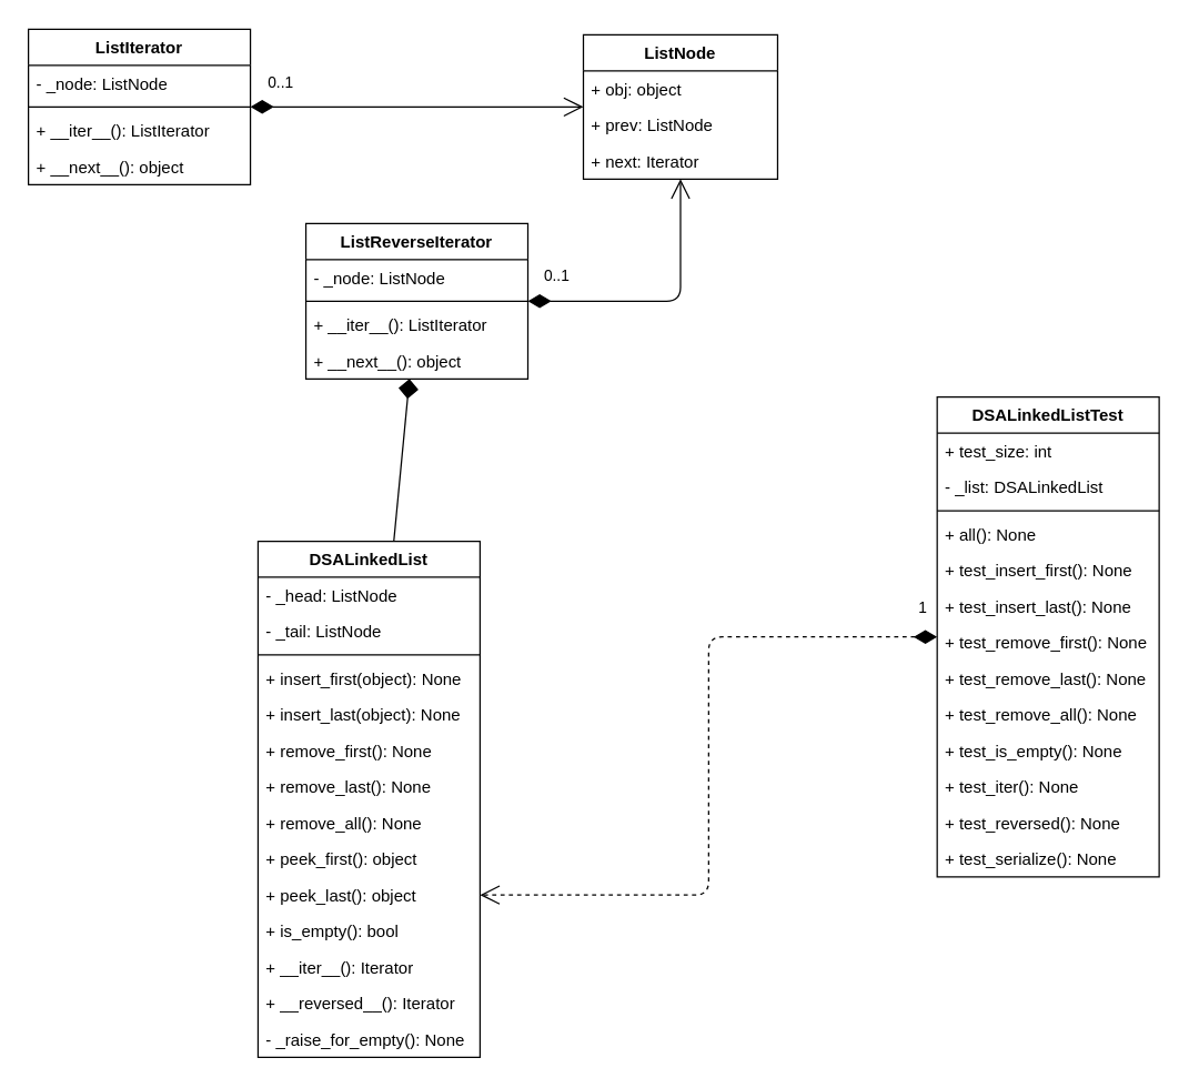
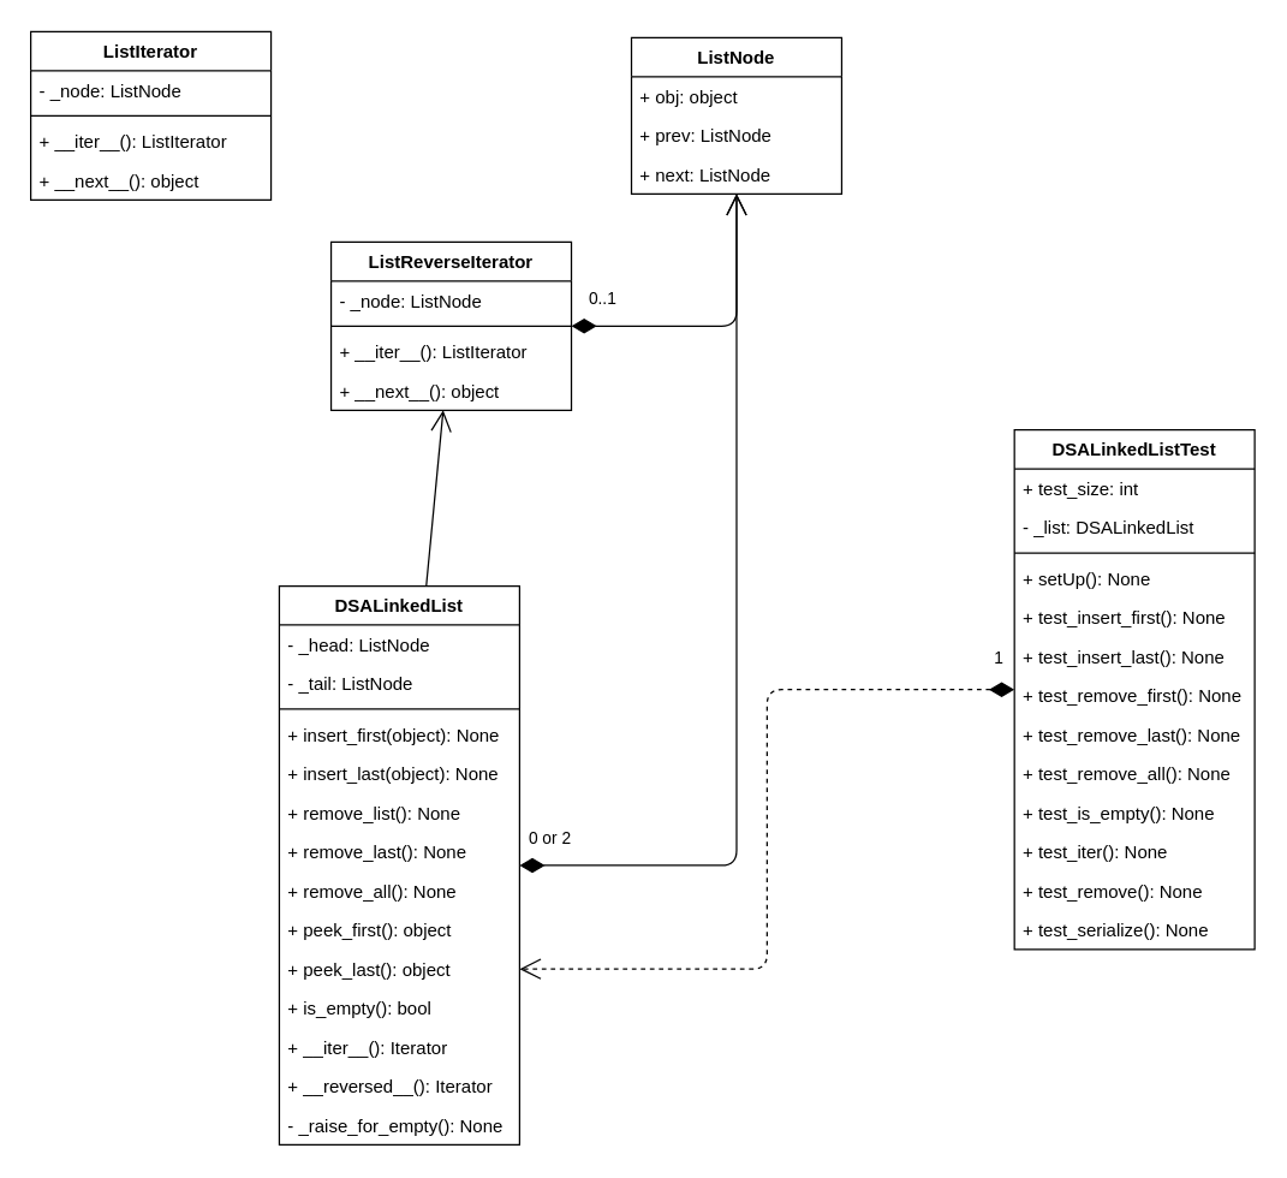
  <mxCell id="0" />
  <mxCell id="1" parent="0" />
  <mxCell id="2" value="ListNode" style="swimlane;fontStyle=1;childLayout=stackLayout;horizontal=1;startSize=26;fillColor=none;horizontalStack=0;resizeParent=1;resizeParentMax=0;resizeLast=0;collapsible=1;marginBottom=0;" vertex="1" parent="1"><mxGeometry x="420" y="24.5" width="140" height="104" as="geometry" /></mxCell>
  <mxCell id="3" value="+ obj: object" style="text;strokeColor=none;fillColor=none;align=left;verticalAlign=top;spacingLeft=4;spacingRight=4;overflow=hidden;rotatable=0;points=[[0,0.5],[1,0.5]];portConstraint=eastwest;" vertex="1" parent="2"><mxGeometry y="26" width="140" height="26" as="geometry" /></mxCell>
  <mxCell id="4" value="+ prev: ListNode" style="text;strokeColor=none;fillColor=none;align=left;verticalAlign=top;spacingLeft=4;spacingRight=4;overflow=hidden;rotatable=0;points=[[0,0.5],[1,0.5]];portConstraint=eastwest;" vertex="1" parent="2"><mxGeometry y="52" width="140" height="26" as="geometry" /></mxCell>
- <mxCell id="5" value="+ next: Iterator" style="text;strokeColor=none;fillColor=none;align=left;verticalAlign=top;spacingLeft=4;spacingRight=4;overflow=hidden;rotatable=0;points=[[0,0.5],[1,0.5]];portConstraint=eastwest;" vertex="1" parent="2"><mxGeometry y="78" width="140" height="26" as="geometry" /></mxCell>
+ <mxCell id="5" value="+ next: ListNode" style="text;strokeColor=none;fillColor=none;align=left;verticalAlign=top;spacingLeft=4;spacingRight=4;overflow=hidden;rotatable=0;points=[[0,0.5],[1,0.5]];portConstraint=eastwest;" vertex="1" parent="2"><mxGeometry y="78" width="140" height="26" as="geometry" /></mxCell>
  <mxCell id="6" value="DSALinkedList" style="swimlane;fontStyle=1;align=center;verticalAlign=top;childLayout=stackLayout;horizontal=1;startSize=26;horizontalStack=0;resizeParent=1;resizeParentMax=0;resizeLast=0;collapsible=1;marginBottom=0;" vertex="1" parent="1"><mxGeometry x="185.5" y="389.5" width="160" height="372" as="geometry" /></mxCell>
  <mxCell id="7" value="- _head: ListNode" style="text;strokeColor=none;fillColor=none;align=left;verticalAlign=top;spacingLeft=4;spacingRight=4;overflow=hidden;rotatable=0;points=[[0,0.5],[1,0.5]];portConstraint=eastwest;" vertex="1" parent="6"><mxGeometry y="26" width="160" height="26" as="geometry" /></mxCell>
  <mxCell id="8" value="- _tail: ListNode" style="text;strokeColor=none;fillColor=none;align=left;verticalAlign=top;spacingLeft=4;spacingRight=4;overflow=hidden;rotatable=0;points=[[0,0.5],[1,0.5]];portConstraint=eastwest;" vertex="1" parent="6"><mxGeometry y="52" width="160" height="26" as="geometry" /></mxCell>
  <mxCell id="9" value="" style="line;strokeWidth=1;fillColor=none;align=left;verticalAlign=middle;spacingTop=-1;spacingLeft=3;spacingRight=3;rotatable=0;labelPosition=right;points=[];portConstraint=eastwest;" vertex="1" parent="6"><mxGeometry y="78" width="160" height="8" as="geometry" /></mxCell>
  <mxCell id="10" value="+ insert_first(object): None" style="text;strokeColor=none;fillColor=none;align=left;verticalAlign=top;spacingLeft=4;spacingRight=4;overflow=hidden;rotatable=0;points=[[0,0.5],[1,0.5]];portConstraint=eastwest;" vertex="1" parent="6"><mxGeometry y="86" width="160" height="26" as="geometry" /></mxCell>
  <mxCell id="11" value="+ insert_last(object): None" style="text;strokeColor=none;fillColor=none;align=left;verticalAlign=top;spacingLeft=4;spacingRight=4;overflow=hidden;rotatable=0;points=[[0,0.5],[1,0.5]];portConstraint=eastwest;" vertex="1" parent="6"><mxGeometry y="112" width="160" height="26" as="geometry" /></mxCell>
- <mxCell id="12" value="+ remove_first(): None" style="text;strokeColor=none;fillColor=none;align=left;verticalAlign=top;spacingLeft=4;spacingRight=4;overflow=hidden;rotatable=0;points=[[0,0.5],[1,0.5]];portConstraint=eastwest;" vertex="1" parent="6"><mxGeometry y="138" width="160" height="26" as="geometry" /></mxCell>
+ <mxCell id="12" value="+ remove_list(): None" style="text;strokeColor=none;fillColor=none;align=left;verticalAlign=top;spacingLeft=4;spacingRight=4;overflow=hidden;rotatable=0;points=[[0,0.5],[1,0.5]];portConstraint=eastwest;" vertex="1" parent="6"><mxGeometry y="138" width="160" height="26" as="geometry" /></mxCell>
  <mxCell id="13" value="+ remove_last(): None" style="text;strokeColor=none;fillColor=none;align=left;verticalAlign=top;spacingLeft=4;spacingRight=4;overflow=hidden;rotatable=0;points=[[0,0.5],[1,0.5]];portConstraint=eastwest;" vertex="1" parent="6"><mxGeometry y="164" width="160" height="26" as="geometry" /></mxCell>
  <mxCell id="14" value="+ remove_all(): None" style="text;strokeColor=none;fillColor=none;align=left;verticalAlign=top;spacingLeft=4;spacingRight=4;overflow=hidden;rotatable=0;points=[[0,0.5],[1,0.5]];portConstraint=eastwest;" vertex="1" parent="6"><mxGeometry y="190" width="160" height="26" as="geometry" /></mxCell>
  <mxCell id="15" value="+ peek_first(): object" style="text;strokeColor=none;fillColor=none;align=left;verticalAlign=top;spacingLeft=4;spacingRight=4;overflow=hidden;rotatable=0;points=[[0,0.5],[1,0.5]];portConstraint=eastwest;" vertex="1" parent="6"><mxGeometry y="216" width="160" height="26" as="geometry" /></mxCell>
  <mxCell id="16" value="+ peek_last(): object" style="text;strokeColor=none;fillColor=none;align=left;verticalAlign=top;spacingLeft=4;spacingRight=4;overflow=hidden;rotatable=0;points=[[0,0.5],[1,0.5]];portConstraint=eastwest;" vertex="1" parent="6"><mxGeometry y="242" width="160" height="26" as="geometry" /></mxCell>
  <mxCell id="17" value="+ is_empty(): bool" style="text;strokeColor=none;fillColor=none;align=left;verticalAlign=top;spacingLeft=4;spacingRight=4;overflow=hidden;rotatable=0;points=[[0,0.5],[1,0.5]];portConstraint=eastwest;" vertex="1" parent="6"><mxGeometry y="268" width="160" height="26" as="geometry" /></mxCell>
  <mxCell id="18" value="+ __iter__(): Iterator" style="text;strokeColor=none;fillColor=none;align=left;verticalAlign=top;spacingLeft=4;spacingRight=4;overflow=hidden;rotatable=0;points=[[0,0.5],[1,0.5]];portConstraint=eastwest;" vertex="1" parent="6"><mxGeometry y="294" width="160" height="26" as="geometry" /></mxCell>
  <mxCell id="19" value="+ __reversed__(): Iterator" style="text;strokeColor=none;fillColor=none;align=left;verticalAlign=top;spacingLeft=4;spacingRight=4;overflow=hidden;rotatable=0;points=[[0,0.5],[1,0.5]];portConstraint=eastwest;" vertex="1" parent="6"><mxGeometry y="320" width="160" height="26" as="geometry" /></mxCell>
  <mxCell id="20" value="- _raise_for_empty(): None" style="text;strokeColor=none;fillColor=none;align=left;verticalAlign=top;spacingLeft=4;spacingRight=4;overflow=hidden;rotatable=0;points=[[0,0.5],[1,0.5]];portConstraint=eastwest;" vertex="1" parent="6"><mxGeometry y="346" width="160" height="26" as="geometry" /></mxCell>
+ <mxCell id="21" value="0 or 2" style="endArrow=open;html=1;endSize=12;startArrow=diamondThin;startSize=14;startFill=1;edgeStyle=orthogonalEdgeStyle;align=left;verticalAlign=bottom;" edge="1" parent="1" source="6" target="2"><mxGeometry x="-0.482" y="140" relative="1" as="geometry"><mxPoint x="185.5" y="786.5" as="sourcePoint" /><mxPoint x="345.5" y="786.5" as="targetPoint" /><mxPoint as="offset" /></mxGeometry></mxCell>
  <mxCell id="22" value="DSALinkedListTest" style="swimlane;fontStyle=1;align=center;verticalAlign=top;childLayout=stackLayout;horizontal=1;startSize=26;horizontalStack=0;resizeParent=1;resizeParentMax=0;resizeLast=0;collapsible=1;marginBottom=0;" vertex="1" parent="1"><mxGeometry x="675" y="285.5" width="160" height="346" as="geometry" /></mxCell>
  <mxCell id="23" value="+ test_size: int" style="text;strokeColor=none;fillColor=none;align=left;verticalAlign=top;spacingLeft=4;spacingRight=4;overflow=hidden;rotatable=0;points=[[0,0.5],[1,0.5]];portConstraint=eastwest;" vertex="1" parent="22"><mxGeometry y="26" width="160" height="26" as="geometry" /></mxCell>
  <mxCell id="24" value="- _list: DSALinkedList" style="text;strokeColor=none;fillColor=none;align=left;verticalAlign=top;spacingLeft=4;spacingRight=4;overflow=hidden;rotatable=0;points=[[0,0.5],[1,0.5]];portConstraint=eastwest;" vertex="1" parent="22"><mxGeometry y="52" width="160" height="26" as="geometry" /></mxCell>
  <mxCell id="25" value="" style="line;strokeWidth=1;fillColor=none;align=left;verticalAlign=middle;spacingTop=-1;spacingLeft=3;spacingRight=3;rotatable=0;labelPosition=right;points=[];portConstraint=eastwest;" vertex="1" parent="22"><mxGeometry y="78" width="160" height="8" as="geometry" /></mxCell>
- <mxCell id="26" value="+ all(): None" style="text;strokeColor=none;fillColor=none;align=left;verticalAlign=top;spacingLeft=4;spacingRight=4;overflow=hidden;rotatable=0;points=[[0,0.5],[1,0.5]];portConstraint=eastwest;" vertex="1" parent="22"><mxGeometry y="86" width="160" height="26" as="geometry" /></mxCell>
+ <mxCell id="26" value="+ setUp(): None" style="text;strokeColor=none;fillColor=none;align=left;verticalAlign=top;spacingLeft=4;spacingRight=4;overflow=hidden;rotatable=0;points=[[0,0.5],[1,0.5]];portConstraint=eastwest;" vertex="1" parent="22"><mxGeometry y="86" width="160" height="26" as="geometry" /></mxCell>
  <mxCell id="27" value="+ test_insert_first(): None" style="text;strokeColor=none;fillColor=none;align=left;verticalAlign=top;spacingLeft=4;spacingRight=4;overflow=hidden;rotatable=0;points=[[0,0.5],[1,0.5]];portConstraint=eastwest;" vertex="1" parent="22"><mxGeometry y="112" width="160" height="26" as="geometry" /></mxCell>
  <mxCell id="28" value="+ test_insert_last(): None" style="text;strokeColor=none;fillColor=none;align=left;verticalAlign=top;spacingLeft=4;spacingRight=4;overflow=hidden;rotatable=0;points=[[0,0.5],[1,0.5]];portConstraint=eastwest;" vertex="1" parent="22"><mxGeometry y="138" width="160" height="26" as="geometry" /></mxCell>
  <mxCell id="29" value="+ test_remove_first(): None" style="text;strokeColor=none;fillColor=none;align=left;verticalAlign=top;spacingLeft=4;spacingRight=4;overflow=hidden;rotatable=0;points=[[0,0.5],[1,0.5]];portConstraint=eastwest;" vertex="1" parent="22"><mxGeometry y="164" width="160" height="26" as="geometry" /></mxCell>
  <mxCell id="30" value="+ test_remove_last(): None" style="text;strokeColor=none;fillColor=none;align=left;verticalAlign=top;spacingLeft=4;spacingRight=4;overflow=hidden;rotatable=0;points=[[0,0.5],[1,0.5]];portConstraint=eastwest;" vertex="1" parent="22"><mxGeometry y="190" width="160" height="26" as="geometry" /></mxCell>
  <mxCell id="31" value="+ test_remove_all(): None" style="text;strokeColor=none;fillColor=none;align=left;verticalAlign=top;spacingLeft=4;spacingRight=4;overflow=hidden;rotatable=0;points=[[0,0.5],[1,0.5]];portConstraint=eastwest;" vertex="1" parent="22"><mxGeometry y="216" width="160" height="26" as="geometry" /></mxCell>
  <mxCell id="32" value="+ test_is_empty(): None" style="text;strokeColor=none;fillColor=none;align=left;verticalAlign=top;spacingLeft=4;spacingRight=4;overflow=hidden;rotatable=0;points=[[0,0.5],[1,0.5]];portConstraint=eastwest;" vertex="1" parent="22"><mxGeometry y="242" width="160" height="26" as="geometry" /></mxCell>
  <mxCell id="33" value="+ test_iter(): None" style="text;strokeColor=none;fillColor=none;align=left;verticalAlign=top;spacingLeft=4;spacingRight=4;overflow=hidden;rotatable=0;points=[[0,0.5],[1,0.5]];portConstraint=eastwest;" vertex="1" parent="22"><mxGeometry y="268" width="160" height="26" as="geometry" /></mxCell>
- <mxCell id="34" value="+ test_reversed(): None" style="text;strokeColor=none;fillColor=none;align=left;verticalAlign=top;spacingLeft=4;spacingRight=4;overflow=hidden;rotatable=0;points=[[0,0.5],[1,0.5]];portConstraint=eastwest;" vertex="1" parent="22"><mxGeometry y="294" width="160" height="26" as="geometry" /></mxCell>
+ <mxCell id="34" value="+ test_remove(): None" style="text;strokeColor=none;fillColor=none;align=left;verticalAlign=top;spacingLeft=4;spacingRight=4;overflow=hidden;rotatable=0;points=[[0,0.5],[1,0.5]];portConstraint=eastwest;" vertex="1" parent="22"><mxGeometry y="294" width="160" height="26" as="geometry" /></mxCell>
  <mxCell id="35" value="+ test_serialize(): None" style="text;strokeColor=none;fillColor=none;align=left;verticalAlign=top;spacingLeft=4;spacingRight=4;overflow=hidden;rotatable=0;points=[[0,0.5],[1,0.5]];portConstraint=eastwest;" vertex="1" parent="22"><mxGeometry y="320" width="160" height="26" as="geometry" /></mxCell>
  <mxCell id="36" value="1" style="endArrow=open;html=1;endSize=12;startArrow=diamondThin;startSize=14;startFill=1;edgeStyle=orthogonalEdgeStyle;align=left;verticalAlign=bottom;entryX=1;entryY=0.5;entryDx=0;entryDy=0;dashed=1;" edge="1" parent="1" source="22" target="16"><mxGeometry x="-0.942" y="-12" relative="1" as="geometry"><mxPoint x="451.5" y="579" as="sourcePoint" /><mxPoint x="391.5" y="789" as="targetPoint" /><mxPoint as="offset" /></mxGeometry></mxCell>
  <mxCell id="37" value="ListIterator" style="swimlane;fontStyle=1;align=center;verticalAlign=top;childLayout=stackLayout;horizontal=1;startSize=26;horizontalStack=0;resizeParent=1;resizeParentMax=0;resizeLast=0;collapsible=1;marginBottom=0;" vertex="1" parent="1"><mxGeometry x="20" y="20.5" width="160" height="112" as="geometry" /></mxCell>
  <mxCell id="38" value="- _node: ListNode" style="text;strokeColor=none;fillColor=none;align=left;verticalAlign=top;spacingLeft=4;spacingRight=4;overflow=hidden;rotatable=0;points=[[0,0.5],[1,0.5]];portConstraint=eastwest;" vertex="1" parent="37"><mxGeometry y="26" width="160" height="26" as="geometry" /></mxCell>
  <mxCell id="39" value="" style="line;strokeWidth=1;fillColor=none;align=left;verticalAlign=middle;spacingTop=-1;spacingLeft=3;spacingRight=3;rotatable=0;labelPosition=right;points=[];portConstraint=eastwest;" vertex="1" parent="37"><mxGeometry y="52" width="160" height="8" as="geometry" /></mxCell>
  <mxCell id="40" value="+ __iter__(): ListIterator" style="text;strokeColor=none;fillColor=none;align=left;verticalAlign=top;spacingLeft=4;spacingRight=4;overflow=hidden;rotatable=0;points=[[0,0.5],[1,0.5]];portConstraint=eastwest;" vertex="1" parent="37"><mxGeometry y="60" width="160" height="26" as="geometry" /></mxCell>
  <mxCell id="41" value="+ __next__(): object" style="text;strokeColor=none;fillColor=none;align=left;verticalAlign=top;spacingLeft=4;spacingRight=4;overflow=hidden;rotatable=0;points=[[0,0.5],[1,0.5]];portConstraint=eastwest;" vertex="1" parent="37"><mxGeometry y="86" width="160" height="26" as="geometry" /></mxCell>
- <mxCell id="42" value="&lt;div&gt;0..1&lt;/div&gt;" style="endArrow=open;html=1;endSize=12;startArrow=diamondThin;startSize=14;startFill=1;edgeStyle=orthogonalEdgeStyle;align=left;verticalAlign=bottom;" edge="1" parent="1" source="37" target="2"><mxGeometry x="-0.917" y="9" relative="1" as="geometry"><mxPoint x="40" y="787" as="sourcePoint" /><mxPoint x="200" y="787" as="targetPoint" /><mxPoint x="1" as="offset" /></mxGeometry></mxCell>
  <mxCell id="43" value="ListReverseIterator" style="swimlane;fontStyle=1;align=center;verticalAlign=top;childLayout=stackLayout;horizontal=1;startSize=26;horizontalStack=0;resizeParent=1;resizeParentMax=0;resizeLast=0;collapsible=1;marginBottom=0;" vertex="1" parent="1"><mxGeometry x="220" y="160.5" width="160" height="112" as="geometry" /></mxCell>
  <mxCell id="44" value="- _node: ListNode" style="text;strokeColor=none;fillColor=none;align=left;verticalAlign=top;spacingLeft=4;spacingRight=4;overflow=hidden;rotatable=0;points=[[0,0.5],[1,0.5]];portConstraint=eastwest;" vertex="1" parent="43"><mxGeometry y="26" width="160" height="26" as="geometry" /></mxCell>
  <mxCell id="45" value="" style="line;strokeWidth=1;fillColor=none;align=left;verticalAlign=middle;spacingTop=-1;spacingLeft=3;spacingRight=3;rotatable=0;labelPosition=right;points=[];portConstraint=eastwest;" vertex="1" parent="43"><mxGeometry y="52" width="160" height="8" as="geometry" /></mxCell>
  <mxCell id="46" value="+ __iter__(): ListIterator" style="text;strokeColor=none;fillColor=none;align=left;verticalAlign=top;spacingLeft=4;spacingRight=4;overflow=hidden;rotatable=0;points=[[0,0.5],[1,0.5]];portConstraint=eastwest;" vertex="1" parent="43"><mxGeometry y="60" width="160" height="26" as="geometry" /></mxCell>
  <mxCell id="47" value="+ __next__(): object" style="text;strokeColor=none;fillColor=none;align=left;verticalAlign=top;spacingLeft=4;spacingRight=4;overflow=hidden;rotatable=0;points=[[0,0.5],[1,0.5]];portConstraint=eastwest;" vertex="1" parent="43"><mxGeometry y="86" width="160" height="26" as="geometry" /></mxCell>
  <mxCell id="48" value="0..1" style="endArrow=open;html=1;endSize=12;startArrow=diamondThin;startSize=14;startFill=1;edgeStyle=orthogonalEdgeStyle;align=left;verticalAlign=bottom;" edge="1" parent="1" source="43" target="2"><mxGeometry x="0.21" y="100" relative="1" as="geometry"><mxPoint x="40" y="787" as="sourcePoint" /><mxPoint x="200" y="787" as="targetPoint" /><mxPoint as="offset" /></mxGeometry></mxCell>
- <mxCell id="49" value="" style="endArrow=diamond;endFill=1;endSize=12;html=1;" edge="1" parent="1" source="6" target="43"><mxGeometry width="160" relative="1" as="geometry"><mxPoint x="40" y="787" as="sourcePoint" /><mxPoint x="200" y="787" as="targetPoint" /></mxGeometry></mxCell>
+ <mxCell id="49" value="" style="endArrow=open;endFill=1;endSize=12;html=1;" edge="1" parent="1" source="6" target="43"><mxGeometry width="160" relative="1" as="geometry"><mxPoint x="40" y="787" as="sourcePoint" /><mxPoint x="200" y="787" as="targetPoint" /></mxGeometry></mxCell>
